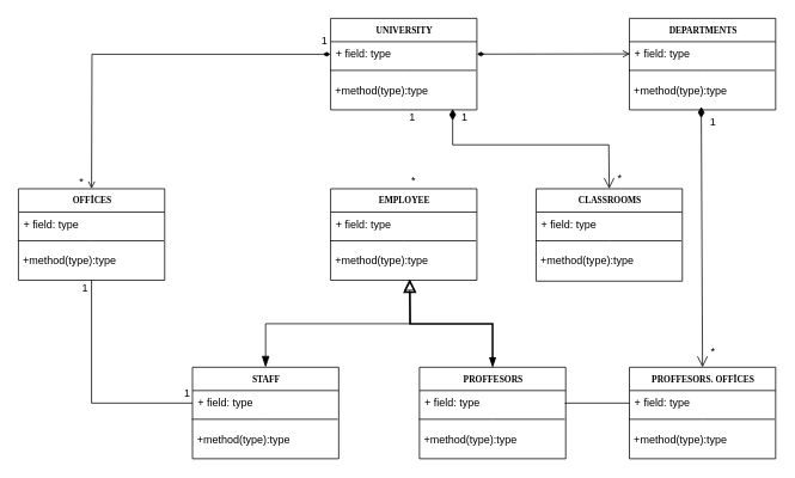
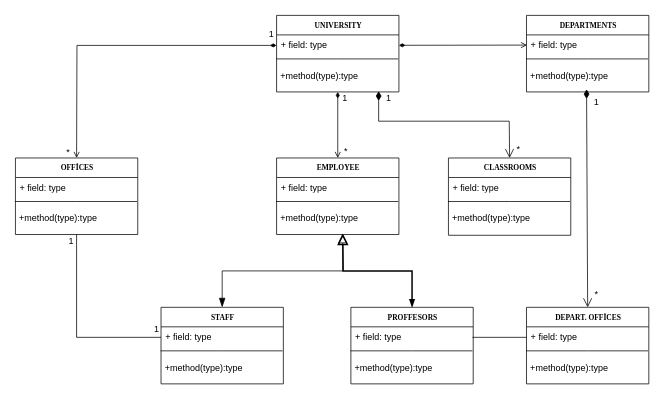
  <mxCell id="0" />
  <mxCell id="1" parent="0" />
  <mxCell id="2" style="edgeStyle=none;rounded=0;orthogonalLoop=1;jettySize=auto;html=1;entryX=0.004;entryY=0.878;entryDx=0;entryDy=0;entryPerimeter=0;fontSize=12;endArrow=open;endFill=0;startArrow=diamondThin;startFill=1;endSize=6;targetPerimeterSpacing=0;shadow=0;sketch=0;" edge="1" parent="1"><mxGeometry relative="1" as="geometry"><mxPoint x="531" y="59.866" as="sourcePoint" /><mxPoint x="701.652" y="59.584" as="targetPoint" /></mxGeometry></mxCell>
  <mxCell id="3" value="&lt;b&gt;UNIVERSITY&lt;/b&gt;" style="swimlane;html=1;fontStyle=0;childLayout=stackLayout;horizontal=1;startSize=26;fillColor=none;horizontalStack=0;resizeParent=1;resizeLast=0;collapsible=1;marginBottom=0;swimlaneFillColor=none;rounded=0;shadow=0;comic=0;labelBackgroundColor=none;strokeWidth=1;fontFamily=Verdana;fontSize=10;align=center;" vertex="1" parent="1"><mxGeometry x="368" y="20" width="163" height="102" as="geometry" /></mxCell>
  <mxCell id="4" value="+ field: type" style="text;html=1;strokeColor=none;fillColor=none;align=left;verticalAlign=top;spacingLeft=4;spacingRight=4;whiteSpace=wrap;overflow=hidden;rotatable=0;points=[[0,0.5],[1,0.5]];portConstraint=eastwest;" vertex="1" parent="3"><mxGeometry y="26" width="163" height="28" as="geometry" /></mxCell>
  <mxCell id="5" value="" style="endArrow=none;html=1;rounded=0;exitX=-0.004;exitY=1.143;exitDx=0;exitDy=0;exitPerimeter=0;" edge="1" parent="3" source="4"><mxGeometry width="50" height="50" relative="1" as="geometry"><mxPoint x="-30" y="253" as="sourcePoint" /><mxPoint x="162" y="58" as="targetPoint" /><Array as="points"><mxPoint x="81" y="58" /></Array></mxGeometry></mxCell>
  <mxCell id="6" value="&lt;p style=&quot;line-height: 0&quot;&gt;&amp;nbsp;&lt;/p&gt;&lt;p style=&quot;line-height: 0&quot;&gt;&amp;nbsp;+method(type):type&lt;/p&gt;" style="text;html=1;align=left;verticalAlign=middle;resizable=0;points=[];autosize=1;strokeColor=none;fillColor=none;" vertex="1" parent="3"><mxGeometry y="54" width="163" height="40" as="geometry" /></mxCell>
  <mxCell id="7" value="&lt;b&gt;DEPARTMENTS&lt;/b&gt;" style="swimlane;html=1;fontStyle=0;childLayout=stackLayout;horizontal=1;startSize=26;fillColor=none;horizontalStack=0;resizeParent=1;resizeLast=0;collapsible=1;marginBottom=0;swimlaneFillColor=none;rounded=0;shadow=0;comic=0;labelBackgroundColor=none;strokeWidth=1;fontFamily=Verdana;fontSize=10;align=center;" vertex="1" parent="1"><mxGeometry x="701" y="20" width="163" height="102" as="geometry" /></mxCell>
  <mxCell id="8" value="+ field: type" style="text;html=1;strokeColor=none;fillColor=none;align=left;verticalAlign=top;spacingLeft=4;spacingRight=4;whiteSpace=wrap;overflow=hidden;rotatable=0;points=[[0,0.5],[1,0.5]];portConstraint=eastwest;" vertex="1" parent="7"><mxGeometry y="26" width="163" height="28" as="geometry" /></mxCell>
  <mxCell id="9" value="" style="endArrow=none;html=1;rounded=0;exitX=-0.004;exitY=1.143;exitDx=0;exitDy=0;exitPerimeter=0;" edge="1" parent="7" source="8"><mxGeometry width="50" height="50" relative="1" as="geometry"><mxPoint x="-30" y="253" as="sourcePoint" /><mxPoint x="162" y="58" as="targetPoint" /><Array as="points"><mxPoint x="81" y="58" /></Array></mxGeometry></mxCell>
  <mxCell id="10" value="&lt;p style=&quot;line-height: 0&quot;&gt;&amp;nbsp;&lt;/p&gt;&lt;p style=&quot;line-height: 0&quot;&gt;&amp;nbsp;+method(type):type&lt;/p&gt;" style="text;html=1;align=left;verticalAlign=middle;resizable=0;points=[];autosize=1;strokeColor=none;fillColor=none;" vertex="1" parent="7"><mxGeometry y="54" width="163" height="40" as="geometry" /></mxCell>
  <mxCell id="11" style="edgeStyle=none;rounded=0;orthogonalLoop=1;jettySize=auto;html=1;exitX=0.5;exitY=0;exitDx=0;exitDy=0;entryX=0;entryY=0.5;entryDx=0;entryDy=0;fontSize=12;startArrow=open;startFill=0;endArrow=diamondThin;endFill=1;" edge="1" parent="1" source="12" target="4"><mxGeometry relative="1" as="geometry"><Array as="points"><mxPoint x="102" y="60" /></Array></mxGeometry></mxCell>
  <mxCell id="12" value="&lt;b&gt;OFFİCES&lt;/b&gt;" style="swimlane;html=1;fontStyle=0;childLayout=stackLayout;horizontal=1;startSize=26;fillColor=none;horizontalStack=0;resizeParent=1;resizeLast=0;collapsible=1;marginBottom=0;swimlaneFillColor=none;rounded=0;shadow=0;comic=0;labelBackgroundColor=none;strokeWidth=1;fontFamily=Verdana;fontSize=10;align=center;" vertex="1" parent="1"><mxGeometry x="20" y="210" width="163" height="102" as="geometry" /></mxCell>
  <mxCell id="13" value="+ field: type" style="text;html=1;strokeColor=none;fillColor=none;align=left;verticalAlign=top;spacingLeft=4;spacingRight=4;whiteSpace=wrap;overflow=hidden;rotatable=0;points=[[0,0.5],[1,0.5]];portConstraint=eastwest;" vertex="1" parent="12"><mxGeometry y="26" width="163" height="28" as="geometry" /></mxCell>
  <mxCell id="14" value="" style="endArrow=none;html=1;rounded=0;exitX=-0.004;exitY=1.143;exitDx=0;exitDy=0;exitPerimeter=0;" edge="1" parent="12" source="13"><mxGeometry width="50" height="50" relative="1" as="geometry"><mxPoint x="-30" y="253" as="sourcePoint" /><mxPoint x="162" y="58" as="targetPoint" /><Array as="points"><mxPoint x="81" y="58" /></Array></mxGeometry></mxCell>
  <mxCell id="15" value="&lt;p style=&quot;line-height: 0&quot;&gt;&amp;nbsp;&lt;/p&gt;&lt;p style=&quot;line-height: 0&quot;&gt;&amp;nbsp;+method(type):type&lt;/p&gt;" style="text;html=1;align=left;verticalAlign=middle;resizable=0;points=[];autosize=1;strokeColor=none;fillColor=none;" vertex="1" parent="12"><mxGeometry y="54" width="163" height="40" as="geometry" /></mxCell>
+ <mxCell id="16" style="edgeStyle=none;rounded=0;sketch=0;orthogonalLoop=1;jettySize=auto;html=1;exitX=0.5;exitY=0;exitDx=0;exitDy=0;entryX=0.5;entryY=1;entryDx=0;entryDy=0;shadow=0;fontSize=12;startArrow=open;startFill=0;endArrow=diamondThin;endFill=1;endSize=6;targetPerimeterSpacing=0;sourcePerimeterSpacing=0;" edge="1" parent="1" source="17" target="3"><mxGeometry relative="1" as="geometry" /></mxCell>
  <mxCell id="17" value="&lt;b&gt;EMPLOYEE&lt;/b&gt;" style="swimlane;html=1;fontStyle=0;childLayout=stackLayout;horizontal=1;startSize=26;fillColor=none;horizontalStack=0;resizeParent=1;resizeLast=0;collapsible=1;marginBottom=0;swimlaneFillColor=none;rounded=0;shadow=0;comic=0;labelBackgroundColor=none;strokeWidth=1;fontFamily=Verdana;fontSize=10;align=center;" vertex="1" parent="1"><mxGeometry x="368" y="210" width="163" height="102" as="geometry" /></mxCell>
  <mxCell id="18" value="+ field: type" style="text;html=1;strokeColor=none;fillColor=none;align=left;verticalAlign=top;spacingLeft=4;spacingRight=4;whiteSpace=wrap;overflow=hidden;rotatable=0;points=[[0,0.5],[1,0.5]];portConstraint=eastwest;" vertex="1" parent="17"><mxGeometry y="26" width="163" height="28" as="geometry" /></mxCell>
  <mxCell id="19" value="" style="endArrow=none;html=1;rounded=0;exitX=-0.004;exitY=1.143;exitDx=0;exitDy=0;exitPerimeter=0;" edge="1" parent="17" source="18"><mxGeometry width="50" height="50" relative="1" as="geometry"><mxPoint x="-30" y="253" as="sourcePoint" /><mxPoint x="162" y="58" as="targetPoint" /><Array as="points"><mxPoint x="81" y="58" /></Array></mxGeometry></mxCell>
  <mxCell id="20" value="&lt;p style=&quot;line-height: 0&quot;&gt;&amp;nbsp;&lt;/p&gt;&lt;p style=&quot;line-height: 0&quot;&gt;&amp;nbsp;+method(type):type&lt;/p&gt;" style="text;html=1;align=left;verticalAlign=middle;resizable=0;points=[];autosize=1;strokeColor=none;fillColor=none;" vertex="1" parent="17"><mxGeometry y="54" width="163" height="40" as="geometry" /></mxCell>
  <mxCell id="21" value="1" style="text;html=1;align=center;verticalAlign=middle;resizable=0;points=[];autosize=1;strokeColor=none;fillColor=none;fontSize=12;" vertex="1" parent="1"><mxGeometry x="450" y="122" width="17" height="18" as="geometry" /></mxCell>
  <mxCell id="22" value="*" style="text;html=1;align=center;verticalAlign=middle;resizable=0;points=[];autosize=1;strokeColor=none;fillColor=none;fontSize=12;" vertex="1" parent="1"><mxGeometry x="452" y="192" width="15" height="18" as="geometry" /></mxCell>
  <mxCell id="23" style="edgeStyle=none;rounded=0;sketch=0;orthogonalLoop=1;jettySize=auto;html=1;exitX=0.5;exitY=0;exitDx=0;exitDy=0;shadow=0;fontSize=12;startArrow=open;startFill=0;endArrow=diamondThin;endFill=1;endSize=10;sourcePerimeterSpacing=6;targetPerimeterSpacing=9;startSize=10;" edge="1" parent="1" source="24"><mxGeometry relative="1" as="geometry"><mxPoint x="504" y="121" as="targetPoint" /><Array as="points"><mxPoint x="678" y="161" /><mxPoint x="504" y="161" /></Array></mxGeometry></mxCell>
  <mxCell id="24" value="&lt;b&gt;CLASSROOMS&lt;/b&gt;" style="swimlane;html=1;fontStyle=0;childLayout=stackLayout;horizontal=1;startSize=26;fillColor=none;horizontalStack=0;resizeParent=1;resizeLast=0;collapsible=1;marginBottom=0;swimlaneFillColor=none;rounded=0;shadow=0;comic=0;labelBackgroundColor=none;strokeWidth=1;fontFamily=Verdana;fontSize=10;align=center;glass=0;" vertex="1" parent="1"><mxGeometry x="597" y="210" width="163" height="103" as="geometry" /></mxCell>
  <mxCell id="25" value="+ field: type" style="text;html=1;strokeColor=none;fillColor=none;align=left;verticalAlign=top;spacingLeft=4;spacingRight=4;whiteSpace=wrap;overflow=hidden;rotatable=0;points=[[0,0.5],[1,0.5]];portConstraint=eastwest;" vertex="1" parent="24"><mxGeometry y="26" width="163" height="28" as="geometry" /></mxCell>
  <mxCell id="26" value="" style="endArrow=none;html=1;rounded=0;exitX=-0.004;exitY=1.143;exitDx=0;exitDy=0;exitPerimeter=0;" edge="1" parent="24" source="25"><mxGeometry width="50" height="50" relative="1" as="geometry"><mxPoint x="-30" y="253" as="sourcePoint" /><mxPoint x="162" y="58" as="targetPoint" /><Array as="points"><mxPoint x="81" y="58" /></Array></mxGeometry></mxCell>
  <mxCell id="27" value="&lt;p style=&quot;line-height: 0&quot;&gt;&amp;nbsp;&lt;/p&gt;&lt;p style=&quot;line-height: 0&quot;&gt;&amp;nbsp;+method(type):type&lt;/p&gt;" style="text;html=1;align=left;verticalAlign=middle;resizable=0;points=[];autosize=1;strokeColor=none;fillColor=none;" vertex="1" parent="24"><mxGeometry y="54" width="163" height="40" as="geometry" /></mxCell>
  <mxCell id="28" value="1" style="text;html=1;align=center;verticalAlign=middle;resizable=0;points=[];autosize=1;strokeColor=none;fillColor=none;fontSize=12;" vertex="1" parent="1"><mxGeometry x="508" y="122" width="17" height="18" as="geometry" /></mxCell>
  <mxCell id="29" value="*" style="text;html=1;align=center;verticalAlign=middle;resizable=0;points=[];autosize=1;strokeColor=none;fillColor=none;fontSize=12;" vertex="1" parent="1"><mxGeometry x="682" y="189" width="15" height="18" as="geometry" /></mxCell>
  <mxCell id="30" style="edgeStyle=none;rounded=0;sketch=0;orthogonalLoop=1;jettySize=auto;html=1;exitX=0.5;exitY=0;exitDx=0;exitDy=0;entryX=0.491;entryY=1.111;entryDx=0;entryDy=0;entryPerimeter=0;shadow=0;fontSize=12;startArrow=open;startFill=0;endArrow=diamondThin;endFill=1;startSize=10;endSize=10;sourcePerimeterSpacing=6;targetPerimeterSpacing=9;" edge="1" parent="1" source="31" target="10"><mxGeometry relative="1" as="geometry" /></mxCell>
- <mxCell id="31" value="&lt;b&gt;PROFFESORS. OFFİCES&lt;/b&gt;" style="swimlane;html=1;fontStyle=0;childLayout=stackLayout;horizontal=1;startSize=26;fillColor=none;horizontalStack=0;resizeParent=1;resizeLast=0;collapsible=1;marginBottom=0;swimlaneFillColor=none;rounded=0;shadow=0;comic=0;labelBackgroundColor=none;strokeWidth=1;fontFamily=Verdana;fontSize=10;align=center;" vertex="1" parent="1"><mxGeometry x="701" y="409" width="163" height="102" as="geometry" /></mxCell>
+ <mxCell id="31" value="&lt;b&gt;DEPART. OFFİCES&lt;/b&gt;" style="swimlane;html=1;fontStyle=0;childLayout=stackLayout;horizontal=1;startSize=26;fillColor=none;horizontalStack=0;resizeParent=1;resizeLast=0;collapsible=1;marginBottom=0;swimlaneFillColor=none;rounded=0;shadow=0;comic=0;labelBackgroundColor=none;strokeWidth=1;fontFamily=Verdana;fontSize=10;align=center;" vertex="1" parent="1"><mxGeometry x="701" y="409" width="163" height="102" as="geometry" /></mxCell>
  <mxCell id="32" value="+ field: type" style="text;html=1;strokeColor=none;fillColor=none;align=left;verticalAlign=top;spacingLeft=4;spacingRight=4;whiteSpace=wrap;overflow=hidden;rotatable=0;points=[[0,0.5],[1,0.5]];portConstraint=eastwest;" vertex="1" parent="31"><mxGeometry y="26" width="163" height="28" as="geometry" /></mxCell>
  <mxCell id="33" value="" style="endArrow=none;html=1;rounded=0;exitX=-0.004;exitY=1.143;exitDx=0;exitDy=0;exitPerimeter=0;" edge="1" parent="31" source="32"><mxGeometry width="50" height="50" relative="1" as="geometry"><mxPoint x="-30" y="253" as="sourcePoint" /><mxPoint x="162" y="58" as="targetPoint" /><Array as="points"><mxPoint x="81" y="58" /></Array></mxGeometry></mxCell>
  <mxCell id="34" value="&lt;p style=&quot;line-height: 0&quot;&gt;&amp;nbsp;&lt;/p&gt;&lt;p style=&quot;line-height: 0&quot;&gt;&amp;nbsp;+method(type):type&lt;/p&gt;" style="text;html=1;align=left;verticalAlign=middle;resizable=0;points=[];autosize=1;strokeColor=none;fillColor=none;" vertex="1" parent="31"><mxGeometry y="54" width="163" height="40" as="geometry" /></mxCell>
  <mxCell id="35" value="1" style="text;html=1;align=center;verticalAlign=middle;resizable=0;points=[];autosize=1;strokeColor=none;fillColor=none;fontSize=12;" vertex="1" parent="1"><mxGeometry x="785" y="127" width="17" height="18" as="geometry" /></mxCell>
  <mxCell id="36" value="*" style="text;html=1;align=center;verticalAlign=middle;resizable=0;points=[];autosize=1;strokeColor=none;fillColor=none;fontSize=12;" vertex="1" parent="1"><mxGeometry x="786" y="383" width="15" height="18" as="geometry" /></mxCell>
  <mxCell id="37" style="rounded=0;sketch=0;orthogonalLoop=1;jettySize=auto;html=1;exitX=0.5;exitY=0;exitDx=0;exitDy=0;shadow=0;fontSize=12;startArrow=blockThin;startFill=1;endArrow=block;endFill=0;startSize=10;endSize=10;sourcePerimeterSpacing=6;targetPerimeterSpacing=9;elbow=vertical;edgeStyle=orthogonalEdgeStyle;" edge="1" parent="1" source="38"><mxGeometry relative="1" as="geometry"><mxPoint x="456" y="311" as="targetPoint" /></mxGeometry></mxCell>
  <mxCell id="38" value="&lt;b&gt;STAFF&lt;/b&gt;" style="swimlane;html=1;fontStyle=0;childLayout=stackLayout;horizontal=1;startSize=26;fillColor=none;horizontalStack=0;resizeParent=1;resizeLast=0;collapsible=1;marginBottom=0;swimlaneFillColor=none;rounded=0;shadow=0;comic=0;labelBackgroundColor=none;strokeWidth=1;fontFamily=Verdana;fontSize=10;align=center;" vertex="1" parent="1"><mxGeometry x="214" y="409" width="163" height="102" as="geometry" /></mxCell>
  <mxCell id="39" value="+ field: type" style="text;html=1;strokeColor=none;fillColor=none;align=left;verticalAlign=top;spacingLeft=4;spacingRight=4;whiteSpace=wrap;overflow=hidden;rotatable=0;points=[[0,0.5],[1,0.5]];portConstraint=eastwest;" vertex="1" parent="38"><mxGeometry y="26" width="163" height="28" as="geometry" /></mxCell>
  <mxCell id="40" value="" style="endArrow=none;html=1;rounded=0;exitX=-0.004;exitY=1.143;exitDx=0;exitDy=0;exitPerimeter=0;" edge="1" parent="38" source="39"><mxGeometry width="50" height="50" relative="1" as="geometry"><mxPoint x="-30" y="253" as="sourcePoint" /><mxPoint x="162" y="58" as="targetPoint" /><Array as="points"><mxPoint x="81" y="58" /></Array></mxGeometry></mxCell>
  <mxCell id="41" value="&lt;p style=&quot;line-height: 0&quot;&gt;&amp;nbsp;&lt;/p&gt;&lt;p style=&quot;line-height: 0&quot;&gt;&amp;nbsp;+method(type):type&lt;/p&gt;" style="text;html=1;align=left;verticalAlign=middle;resizable=0;points=[];autosize=1;strokeColor=none;fillColor=none;" vertex="1" parent="38"><mxGeometry y="54" width="163" height="40" as="geometry" /></mxCell>
  <mxCell id="42" style="edgeStyle=orthogonalEdgeStyle;rounded=0;sketch=0;orthogonalLoop=1;jettySize=auto;html=1;exitX=0.5;exitY=0;exitDx=0;exitDy=0;shadow=0;fontSize=12;startArrow=blockThin;startFill=1;endArrow=block;endFill=0;sourcePerimeterSpacing=7;targetPerimeterSpacing=9;elbow=vertical;strokeWidth=2;endSize=10;" edge="1" parent="1" source="43"><mxGeometry relative="1" as="geometry"><mxPoint x="456.143" y="311" as="targetPoint" /></mxGeometry></mxCell>
  <mxCell id="43" value="&lt;b&gt;PROFFESORS&lt;/b&gt;" style="swimlane;html=1;fontStyle=0;childLayout=stackLayout;horizontal=1;startSize=26;fillColor=none;horizontalStack=0;resizeParent=1;resizeLast=0;collapsible=1;marginBottom=0;swimlaneFillColor=none;rounded=0;shadow=0;comic=0;labelBackgroundColor=none;strokeWidth=1;fontFamily=Verdana;fontSize=10;align=center;" vertex="1" parent="1"><mxGeometry x="467" y="409" width="163" height="102" as="geometry"><mxRectangle x="449" y="432" width="101" height="26" as="alternateBounds" /></mxGeometry></mxCell>
  <mxCell id="44" value="+ field: type" style="text;html=1;strokeColor=none;fillColor=none;align=left;verticalAlign=top;spacingLeft=4;spacingRight=4;whiteSpace=wrap;overflow=hidden;rotatable=0;points=[[0,0.5],[1,0.5]];portConstraint=eastwest;" vertex="1" parent="43"><mxGeometry y="26" width="163" height="28" as="geometry" /></mxCell>
  <mxCell id="45" value="" style="endArrow=none;html=1;rounded=0;exitX=-0.004;exitY=1.143;exitDx=0;exitDy=0;exitPerimeter=0;" edge="1" parent="43" source="44"><mxGeometry width="50" height="50" relative="1" as="geometry"><mxPoint x="-30" y="253" as="sourcePoint" /><mxPoint x="162" y="58" as="targetPoint" /><Array as="points"><mxPoint x="81" y="58" /></Array></mxGeometry></mxCell>
  <mxCell id="46" value="&lt;p style=&quot;line-height: 0&quot;&gt;&amp;nbsp;&lt;/p&gt;&lt;p style=&quot;line-height: 0&quot;&gt;&amp;nbsp;+method(type):type&lt;/p&gt;" style="text;html=1;align=left;verticalAlign=middle;resizable=0;points=[];autosize=1;strokeColor=none;fillColor=none;" vertex="1" parent="43"><mxGeometry y="54" width="163" height="40" as="geometry" /></mxCell>
  <mxCell id="47" style="rounded=0;sketch=0;orthogonalLoop=1;jettySize=auto;html=1;entryX=0;entryY=0.5;entryDx=0;entryDy=0;shadow=0;fontSize=12;startArrow=none;startFill=0;endArrow=none;endFill=0;endSize=10;sourcePerimeterSpacing=7;targetPerimeterSpacing=9;strokeWidth=1;elbow=vertical;" edge="1" parent="1" target="32"><mxGeometry relative="1" as="geometry"><mxPoint x="629" y="449" as="sourcePoint" /></mxGeometry></mxCell>
  <mxCell id="48" style="edgeStyle=orthogonalEdgeStyle;rounded=0;sketch=0;orthogonalLoop=1;jettySize=auto;html=1;exitX=0;exitY=0.5;exitDx=0;exitDy=0;entryX=0.5;entryY=1;entryDx=0;entryDy=0;shadow=0;fontSize=12;startArrow=none;startFill=0;endArrow=none;endFill=0;endSize=10;sourcePerimeterSpacing=7;targetPerimeterSpacing=9;strokeWidth=1;elbow=vertical;" edge="1" parent="1" source="39" target="12"><mxGeometry relative="1" as="geometry" /></mxCell>
  <mxCell id="49" value="1" style="text;html=1;align=center;verticalAlign=middle;resizable=0;points=[];autosize=1;strokeColor=none;fillColor=none;fontSize=12;" vertex="1" parent="1"><mxGeometry x="199" y="430" width="17" height="18" as="geometry" /></mxCell>
  <mxCell id="50" value="1" style="text;html=1;align=center;verticalAlign=middle;resizable=0;points=[];autosize=1;strokeColor=none;fillColor=none;fontSize=12;" vertex="1" parent="1"><mxGeometry x="85" y="312" width="17" height="18" as="geometry" /></mxCell>
  <mxCell id="51" value="1" style="text;html=1;align=center;verticalAlign=middle;resizable=0;points=[];autosize=1;strokeColor=none;fillColor=none;fontSize=12;" vertex="1" parent="1"><mxGeometry x="352" y="36" width="17" height="18" as="geometry" /></mxCell>
  <mxCell id="52" value="*" style="text;html=1;align=center;verticalAlign=middle;resizable=0;points=[];autosize=1;strokeColor=none;fillColor=none;fontSize=12;" vertex="1" parent="1"><mxGeometry x="82" y="194" width="15" height="18" as="geometry" /></mxCell>
